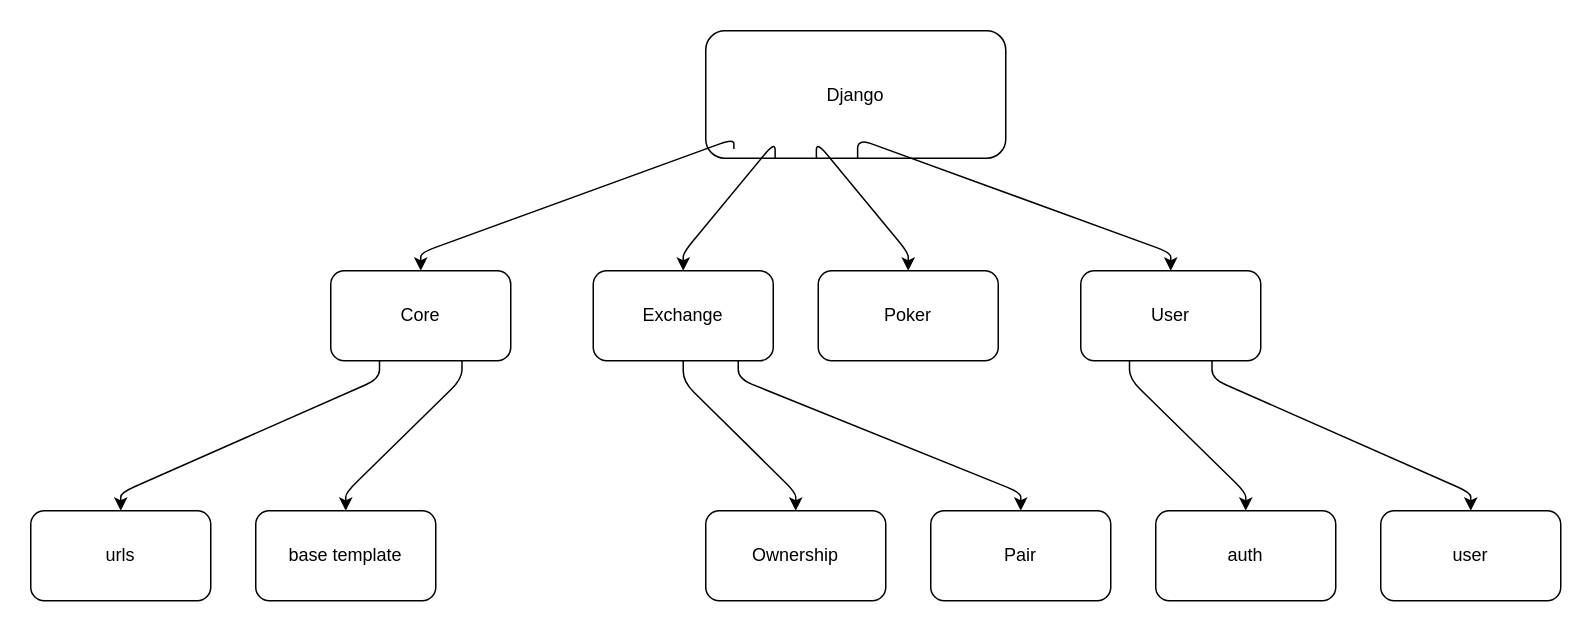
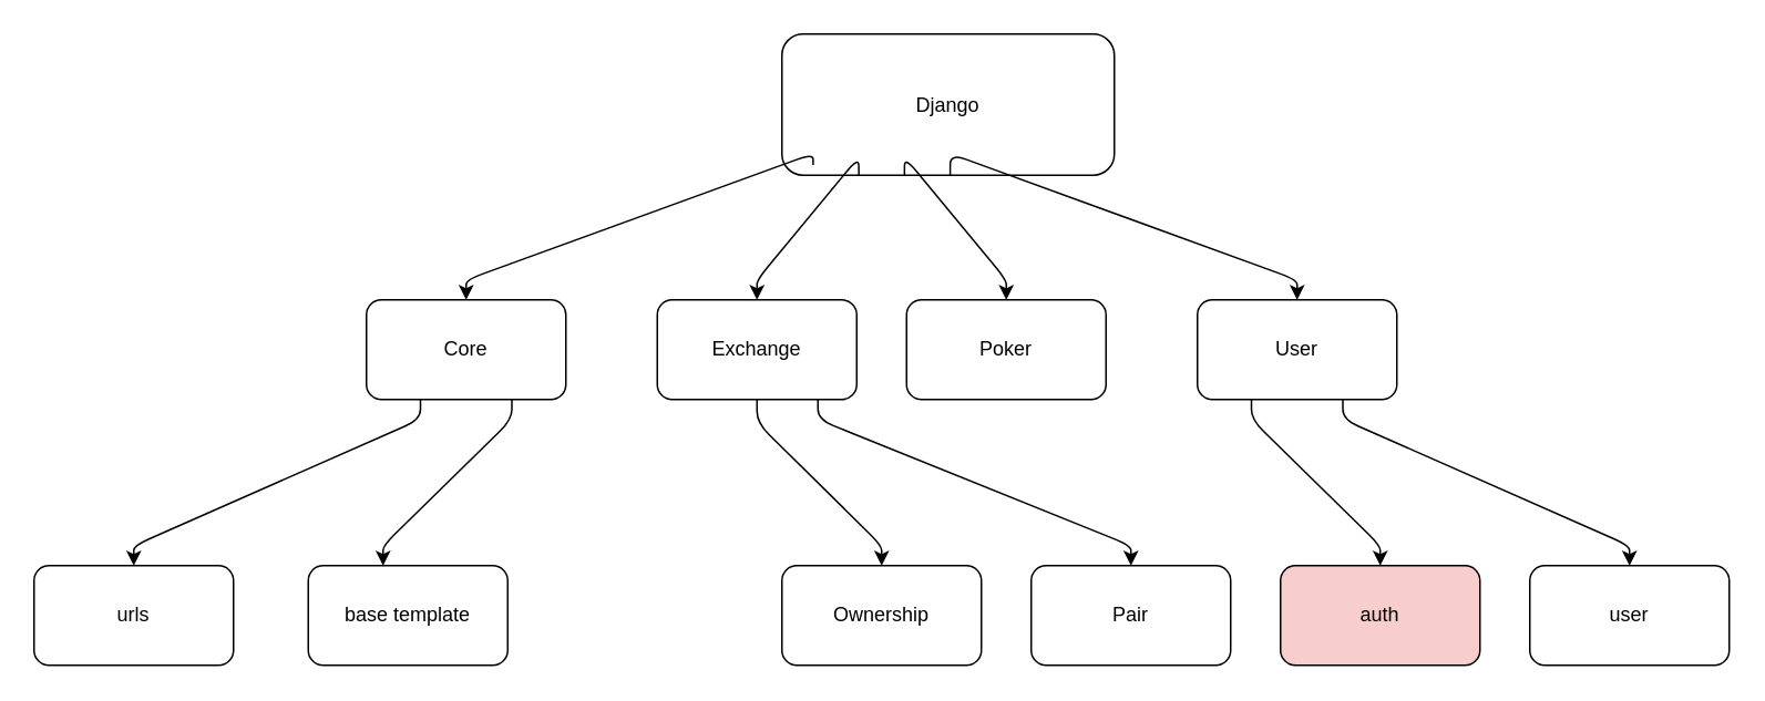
  <mxCell id="0" />
  <mxCell id="1" parent="0" />
  <mxCell id="2" value="Django" style="rounded=1;whiteSpace=wrap;html=1;" vertex="1" parent="1"><mxGeometry x="470" y="20" width="200" height="85" as="geometry" /></mxCell>
  <mxCell id="3" value="Core" style="rounded=1;whiteSpace=wrap;html=1;" vertex="1" parent="1"><mxGeometry x="220" y="180" width="120" height="60" as="geometry" /></mxCell>
  <mxCell id="4" value="Exchange" style="rounded=1;whiteSpace=wrap;html=1;" vertex="1" parent="1"><mxGeometry x="395" y="180" width="120" height="60" as="geometry" /></mxCell>
  <mxCell id="5" value="Poker" style="rounded=1;whiteSpace=wrap;html=1;" vertex="1" parent="1"><mxGeometry x="545" y="180" width="120" height="60" as="geometry" /></mxCell>
  <mxCell id="6" value="" style="endArrow=classic;html=1;noEdgeStyle=1;orthogonal=1;" edge="1" parent="1" source="2" target="3"><mxGeometry width="50" height="50" relative="1" as="geometry"><mxPoint x="420" y="540" as="sourcePoint" /><mxPoint x="470" y="490" as="targetPoint" /><Array as="points"><mxPoint x="488.75" y="92" /><mxPoint x="280" y="168" /></Array></mxGeometry></mxCell>
  <mxCell id="7" value="" style="endArrow=classic;html=1;noEdgeStyle=1;orthogonal=1;" edge="1" parent="1" source="2" target="4"><mxGeometry width="50" height="50" relative="1" as="geometry"><mxPoint x="420" y="540" as="sourcePoint" /><mxPoint x="470" y="490" as="targetPoint" /><Array as="points"><mxPoint x="516.25" y="94" /><mxPoint x="455" y="168" /></Array></mxGeometry></mxCell>
  <mxCell id="8" value="" style="endArrow=classic;html=1;noEdgeStyle=1;orthogonal=1;" edge="1" parent="1" source="2" target="5"><mxGeometry width="50" height="50" relative="1" as="geometry"><mxPoint x="420" y="540" as="sourcePoint" /><mxPoint x="470" y="490" as="targetPoint" /><Array as="points"><mxPoint x="543.75" y="94" /><mxPoint x="605" y="168" /></Array></mxGeometry></mxCell>
- <mxCell id="9" value="auth" style="rounded=1;whiteSpace=wrap;html=1;" vertex="1" parent="1"><mxGeometry x="770" y="340" width="120" height="60" as="geometry" /></mxCell>
+ <mxCell id="9" value="auth" style="rounded=1;whiteSpace=wrap;html=1;fillColor=#f8cecc;" vertex="1" parent="1"><mxGeometry x="770" y="340" width="120" height="60" as="geometry" /></mxCell>
  <mxCell id="10" value="user" style="rounded=1;whiteSpace=wrap;html=1;" vertex="1" parent="1"><mxGeometry x="920" y="340" width="120" height="60" as="geometry" /></mxCell>
  <mxCell id="11" value="Ownership" style="rounded=1;whiteSpace=wrap;html=1;" vertex="1" parent="1"><mxGeometry x="470" y="340" width="120" height="60" as="geometry" /></mxCell>
  <mxCell id="12" value="" style="endArrow=classic;html=1;noEdgeStyle=1;orthogonal=1;" edge="1" parent="1" source="4" target="11"><mxGeometry width="50" height="50" relative="1" as="geometry"><mxPoint x="420" y="540" as="sourcePoint" /><mxPoint x="470" y="490" as="targetPoint" /><Array as="points"><mxPoint x="455" y="254" /><mxPoint x="530" y="328" /></Array></mxGeometry></mxCell>
  <mxCell id="13" value="Pair" style="rounded=1;whiteSpace=wrap;html=1;" vertex="1" parent="1"><mxGeometry x="620" y="340" width="120" height="60" as="geometry" /></mxCell>
  <mxCell id="14" value="" style="endArrow=classic;html=1;noEdgeStyle=1;orthogonal=1;" edge="1" parent="1" source="4" target="13"><mxGeometry width="50" height="50" relative="1" as="geometry"><mxPoint x="420" y="540" as="sourcePoint" /><mxPoint x="470" y="490" as="targetPoint" /><Array as="points"><mxPoint x="491.667" y="252" /><mxPoint x="680" y="328" /></Array></mxGeometry></mxCell>
  <mxCell id="15" value="User" style="rounded=1;whiteSpace=wrap;html=1;" vertex="1" parent="1"><mxGeometry x="720" y="180" width="120" height="60" as="geometry" /></mxCell>
  <mxCell id="16" value="" style="endArrow=classic;html=1;noEdgeStyle=1;orthogonal=1;" edge="1" parent="1" source="2" target="15"><mxGeometry width="50" height="50" relative="1" as="geometry"><mxPoint x="420" y="540" as="sourcePoint" /><mxPoint x="470" y="490" as="targetPoint" /><Array as="points"><mxPoint x="571.25" y="92" /><mxPoint x="780" y="168" /></Array></mxGeometry></mxCell>
  <mxCell id="17" value="" style="endArrow=classic;html=1;noEdgeStyle=1;orthogonal=1;" edge="1" parent="1" source="15" target="9"><mxGeometry width="50" height="50" relative="1" as="geometry"><mxPoint x="420" y="540" as="sourcePoint" /><mxPoint x="470" y="490" as="targetPoint" /><Array as="points"><mxPoint x="752.5" y="252" /><mxPoint x="830" y="328" /></Array></mxGeometry></mxCell>
  <mxCell id="18" value="" style="endArrow=classic;html=1;noEdgeStyle=1;orthogonal=1;" edge="1" parent="1" source="15" target="10"><mxGeometry width="50" height="50" relative="1" as="geometry"><mxPoint x="420" y="540" as="sourcePoint" /><mxPoint x="470" y="490" as="targetPoint" /><Array as="points"><mxPoint x="807.5" y="252" /><mxPoint x="980" y="328" /></Array></mxGeometry></mxCell>
  <mxCell id="19" value="urls" style="rounded=1;whiteSpace=wrap;html=1;" vertex="1" parent="1"><mxGeometry y="340" width="120" height="60" as="geometry" x="20" /></mxCell>
  <mxCell id="20" value="" style="endArrow=classic;html=1;noEdgeStyle=1;orthogonal=1;" edge="1" parent="1" source="3" target="19"><mxGeometry width="50" height="50" relative="1" as="geometry"><mxPoint x="420" y="540" as="sourcePoint" /><mxPoint x="470" y="490" as="targetPoint" /><Array as="points"><mxPoint x="252.5" y="252" /><mxPoint x="80" y="328" /></Array></mxGeometry></mxCell>
- <mxCell id="21" value="base template" style="rounded=1;whiteSpace=wrap;html=1;" vertex="1" parent="1"><mxGeometry x="170" y="340" width="120" height="60" as="geometry" /></mxCell>
+ <mxCell id="21" value="base template" style="rounded=1;whiteSpace=wrap;html=1;" vertex="1" parent="1"><mxGeometry x="185" y="340" width="120" height="60" as="geometry" /></mxCell>
  <mxCell id="22" value="" style="endArrow=classic;html=1;noEdgeStyle=1;orthogonal=1;" edge="1" parent="1" source="3" target="21"><mxGeometry width="50" height="50" relative="1" as="geometry"><mxPoint x="420" y="540" as="sourcePoint" /><mxPoint x="470" y="490" as="targetPoint" /><Array as="points"><mxPoint x="307.5" y="252" /><mxPoint x="230" y="328" /></Array></mxGeometry></mxCell>
